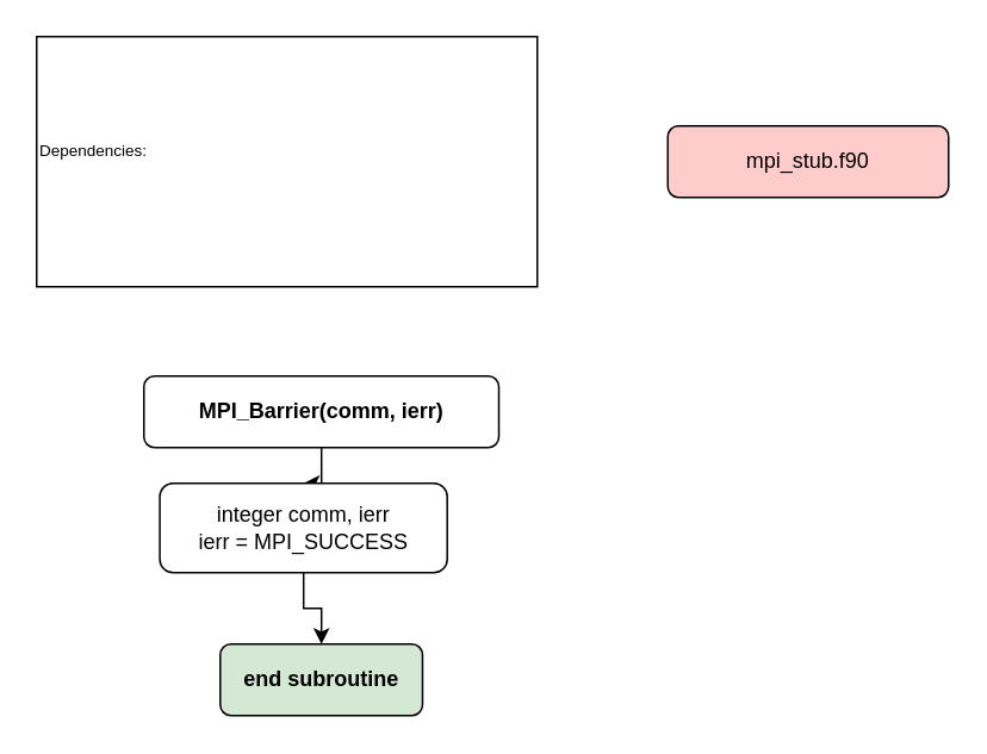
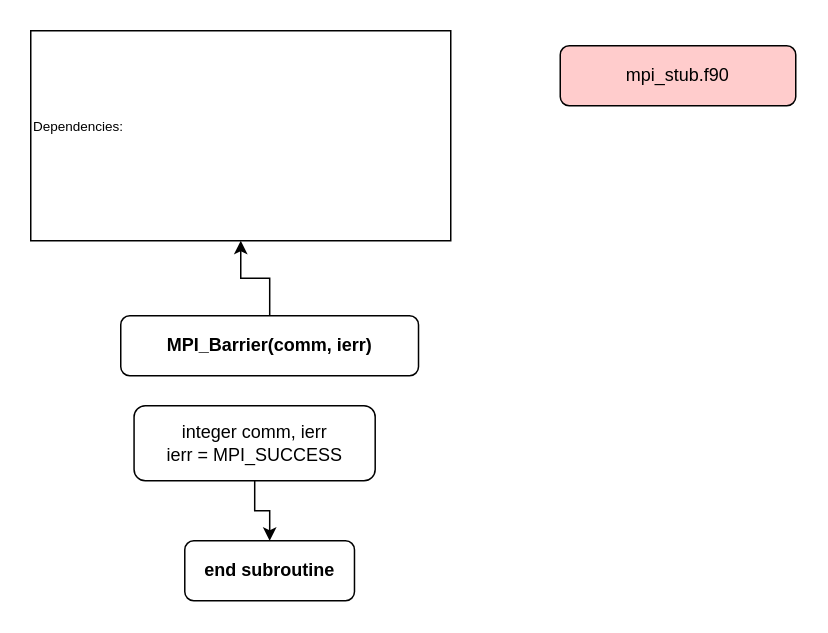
  <mxCell id="0" />
  <mxCell id="1" parent="0" />
- <mxCell id="2" value="mpi_stub.f90" style="rounded=1;whiteSpace=wrap;html=1;fillColor=#FFCCCC;" parent="1" vertex="1"><mxGeometry x="373" y="70" width="157" height="40" as="geometry" /></mxCell>
+ <mxCell id="2" value="mpi_stub.f90" style="rounded=1;whiteSpace=wrap;html=1;fillColor=#FFCCCC;" parent="1" vertex="1"><mxGeometry x="373" y="30" width="157" height="40" as="geometry" /></mxCell>
  <mxCell id="3" value="&lt;div&gt;&lt;font style=&quot;font-size: 9px;&quot;&gt;Dependencies:&lt;/font&gt;&lt;/div&gt;&lt;div&gt;&lt;br&gt;&lt;/div&gt;" style="rounded=0;whiteSpace=wrap;html=1;align=left;" parent="1" vertex="1"><mxGeometry x="20" y="20" width="280" height="140" as="geometry" /></mxCell>
- <mxCell id="4" value="" style="edgeStyle=orthogonalEdgeStyle;rounded=0;orthogonalLoop=1;jettySize=auto;html=1;" parent="1" source="5" target="7" edge="1"><mxGeometry relative="1" as="geometry" /></mxCell>
+ <mxCell id="4" value="" style="edgeStyle=orthogonalEdgeStyle;rounded=0;orthogonalLoop=1;jettySize=auto;html=1;" parent="1" source="5" target="3" edge="1"><mxGeometry relative="1" as="geometry" /></mxCell>
  <mxCell id="5" value="MPI_Barrier(comm, ierr)" style="rounded=1;whiteSpace=wrap;html=1;fontStyle=1" parent="1" vertex="1"><mxGeometry x="80" y="210" width="198.51" height="40" as="geometry" /></mxCell>
  <mxCell id="6" style="edgeStyle=orthogonalEdgeStyle;rounded=0;orthogonalLoop=1;jettySize=auto;html=1;" parent="1" source="7" target="8" edge="1"><mxGeometry relative="1" as="geometry" /></mxCell>
  <mxCell id="7" value="&lt;div&gt;&lt;span style=&quot;font-weight: normal;&quot;&gt;integer comm, ierr&lt;/span&gt;&lt;/div&gt;&lt;div&gt;&lt;span style=&quot;background-color: initial; font-weight: normal;&quot;&gt;ierr = MPI_SUCCESS&lt;/span&gt;&lt;/div&gt;" style="whiteSpace=wrap;html=1;rounded=1;fontStyle=1;align=center;" parent="1" vertex="1"><mxGeometry x="88.88" y="270" width="160.75" height="50" as="geometry" /></mxCell>
- <mxCell id="8" value="end subroutine" style="whiteSpace=wrap;html=1;fillColor=#d5e8d4;rounded=1;fontStyle=1;" parent="1" vertex="1"><mxGeometry x="122.69" y="360" width="113.13" height="40" as="geometry" /></mxCell>
+ <mxCell id="8" value="end subroutine" style="whiteSpace=wrap;html=1;fillColor=#FFFFFF;rounded=1;fontStyle=1;" parent="1" vertex="1"><mxGeometry x="122.69" y="360" width="113.13" height="40" as="geometry" /></mxCell>
